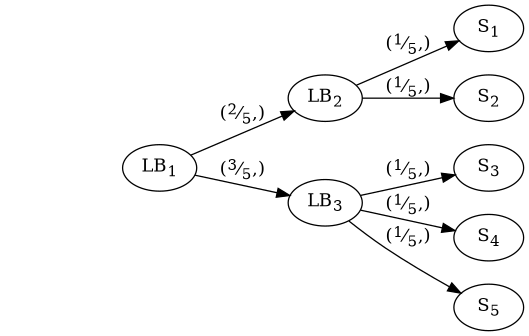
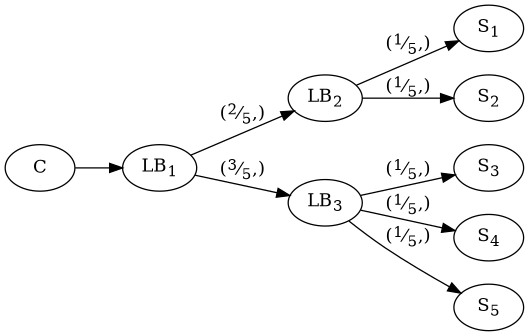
  digraph {
    rankdir=LR
    n1 [label=<LB<sub>1</sub>>]
    n2 [label=<LB<sub>2</sub>>]
    n3 [label=<LB<sub>3</sub>>]
    n4 [label=<S<sub>1</sub>>]
    n5 [label=<S<sub>2</sub>>]
    n6 [label=<S<sub>3</sub>>]
    n7 [label=<S<sub>4</sub>>]
    n8 [label=<S<sub>5</sub>>]
+   C
    n1 -> n2 [label=<(<sup>2</sup>&frasl;<sub>5</sub>,)>]
    n1 -> n3 [label=<(<sup>3</sup>&frasl;<sub>5</sub>,)>]
    n2 -> n4 [label=<(<sup>1</sup>&frasl;<sub>5</sub>,)>]
    n2 -> n5 [label=<(<sup>1</sup>&frasl;<sub>5</sub>,)>]
    n3 -> n6 [label=<(<sup>1</sup>&frasl;<sub>5</sub>,)>]
    n3 -> n7 [label=<(<sup>1</sup>&frasl;<sub>5</sub>,)>]
    n3 -> n8 [label=<(<sup>1</sup>&frasl;<sub>5</sub>,)>]
+   C -> n1
  }
